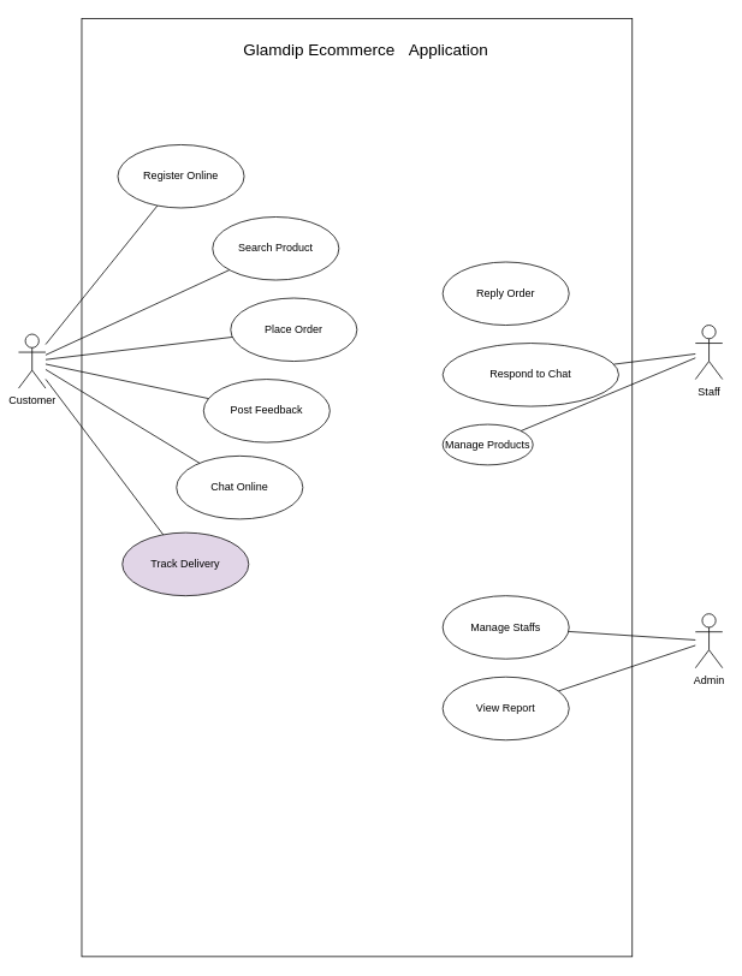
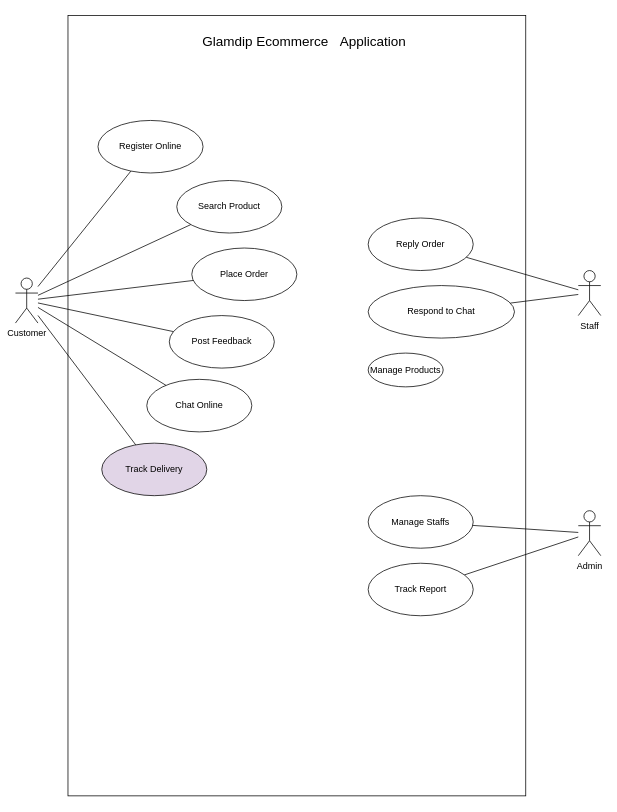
  <mxCell id="0" />
  <mxCell id="1" parent="0" />
  <mxCell id="2" value="" style="rounded=0;whiteSpace=wrap;html=1;movable=0;resizable=0;rotatable=0;deletable=0;editable=0;locked=1;connectable=0;" vertex="1" parent="1"><mxGeometry x="90" y="20" width="610" height="1040" as="geometry" /></mxCell>
  <mxCell id="3" value="Glamdip Ecommerce&amp;nbsp; &amp;nbsp;Application" style="text;html=1;align=center;verticalAlign=middle;whiteSpace=wrap;rounded=0;fontSize=18;" vertex="1" parent="1"><mxGeometry x="260" y="40" width="290" height="30" as="geometry" /></mxCell>
  <mxCell id="4" style="rounded=1;orthogonalLoop=1;jettySize=auto;html=1;endArrow=none;endFill=0;" edge="1" parent="1" source="5" target="7"><mxGeometry relative="1" as="geometry" /></mxCell>
  <mxCell id="5" value="Customer" style="shape=umlActor;verticalLabelPosition=bottom;verticalAlign=top;html=1;outlineConnect=0;" vertex="1" parent="1"><mxGeometry x="20" y="370" width="30" height="60" as="geometry" /></mxCell>
  <mxCell id="6" value="Staff" style="shape=umlActor;verticalLabelPosition=bottom;verticalAlign=top;html=1;outlineConnect=0;" vertex="1" parent="1"><mxGeometry x="770" y="360" width="30" height="60" as="geometry" /></mxCell>
  <mxCell id="7" value="Register Online" style="ellipse;whiteSpace=wrap;html=1;" vertex="1" parent="1"><mxGeometry x="130" y="160" width="140" height="70" as="geometry" /></mxCell>
  <mxCell id="8" value="Search Product" style="ellipse;whiteSpace=wrap;html=1;" vertex="1" parent="1"><mxGeometry x="235" y="240" width="140" height="70" as="geometry" /></mxCell>
  <mxCell id="9" value="Place Order" style="ellipse;whiteSpace=wrap;html=1;" vertex="1" parent="1"><mxGeometry x="255" y="330" width="140" height="70" as="geometry" /></mxCell>
  <mxCell id="10" value="Post Feedback" style="ellipse;whiteSpace=wrap;html=1;" vertex="1" parent="1"><mxGeometry x="225" y="420" width="140" height="70" as="geometry" /></mxCell>
  <mxCell id="11" value="Chat Online" style="ellipse;whiteSpace=wrap;html=1;" vertex="1" parent="1"><mxGeometry x="195" y="505" width="140" height="70" as="geometry" /></mxCell>
  <mxCell id="12" value="Track Delivery" style="ellipse;whiteSpace=wrap;html=1;fillColor=#e1d5e7;" vertex="1" parent="1"><mxGeometry x="135" y="590" width="140" height="70" as="geometry" /></mxCell>
  <mxCell id="13" style="rounded=1;orthogonalLoop=1;jettySize=auto;html=1;endArrow=none;endFill=0;" edge="1" parent="1" source="5" target="8"><mxGeometry relative="1" as="geometry"><mxPoint x="60" y="393" as="sourcePoint" /><mxPoint x="197" y="237" as="targetPoint" /></mxGeometry></mxCell>
  <mxCell id="14" style="rounded=1;orthogonalLoop=1;jettySize=auto;html=1;endArrow=none;endFill=0;" edge="1" parent="1" source="5" target="11"><mxGeometry relative="1" as="geometry"><mxPoint x="60" y="403" as="sourcePoint" /><mxPoint x="255" y="309" as="targetPoint" /></mxGeometry></mxCell>
  <mxCell id="15" style="rounded=1;orthogonalLoop=1;jettySize=auto;html=1;endArrow=none;endFill=0;" edge="1" parent="1" source="5" target="10"><mxGeometry relative="1" as="geometry"><mxPoint x="70" y="413" as="sourcePoint" /><mxPoint x="265" y="319" as="targetPoint" /></mxGeometry></mxCell>
  <mxCell id="16" style="rounded=1;orthogonalLoop=1;jettySize=auto;html=1;endArrow=none;endFill=0;" edge="1" parent="1" source="5" target="9"><mxGeometry relative="1" as="geometry"><mxPoint x="80" y="423" as="sourcePoint" /><mxPoint x="275" y="329" as="targetPoint" /></mxGeometry></mxCell>
  <mxCell id="17" style="rounded=1;orthogonalLoop=1;jettySize=auto;html=1;endArrow=none;endFill=0;" edge="1" parent="1" source="5" target="12"><mxGeometry relative="1" as="geometry"><mxPoint x="70" y="413" as="sourcePoint" /><mxPoint x="233" y="522" as="targetPoint" /></mxGeometry></mxCell>
  <mxCell id="18" value="Manage Products" style="ellipse;whiteSpace=wrap;html=1;" vertex="1" parent="1"><mxGeometry x="490" y="470" width="100" height="45" as="geometry" /></mxCell>
  <mxCell id="19" value="Reply Order" style="ellipse;whiteSpace=wrap;html=1;" vertex="1" parent="1"><mxGeometry x="490" y="290" width="140" height="70" as="geometry" /></mxCell>
  <mxCell id="20" value="Respond to Chat" style="ellipse;whiteSpace=wrap;html=1;" vertex="1" parent="1"><mxGeometry x="490" y="380" width="195" height="70" as="geometry" /></mxCell>
- <mxCell id="21" style="rounded=1;orthogonalLoop=1;jettySize=auto;html=1;endArrow=none;endFill=0;" edge="1" parent="1" source="18" target="6"><mxGeometry relative="1" as="geometry"><mxPoint x="60" y="403" as="sourcePoint" /><mxPoint x="255" y="309" as="targetPoint" /></mxGeometry></mxCell>
+ <mxCell id="22" style="rounded=1;orthogonalLoop=1;jettySize=auto;html=1;endArrow=none;endFill=0;" edge="1" parent="1" source="19" target="6"><mxGeometry relative="1" as="geometry"><mxPoint x="619" y="310" as="sourcePoint" /><mxPoint x="780" y="392" as="targetPoint" /></mxGeometry></mxCell>
  <mxCell id="23" style="rounded=1;orthogonalLoop=1;jettySize=auto;html=1;endArrow=none;endFill=0;" edge="1" parent="1" source="20" target="6"><mxGeometry relative="1" as="geometry"><mxPoint x="640" y="396" as="sourcePoint" /><mxPoint x="780" y="400" as="targetPoint" /></mxGeometry></mxCell>
  <mxCell id="24" value="Admin" style="shape=umlActor;verticalLabelPosition=bottom;verticalAlign=top;html=1;outlineConnect=0;" vertex="1" parent="1"><mxGeometry x="770" y="680" width="30" height="60" as="geometry" /></mxCell>
  <mxCell id="25" value="Manage Staffs" style="ellipse;whiteSpace=wrap;html=1;" vertex="1" parent="1"><mxGeometry x="490" y="660" width="140" height="70" as="geometry" /></mxCell>
- <mxCell id="26" value="View Report" style="ellipse;whiteSpace=wrap;html=1;" vertex="1" parent="1"><mxGeometry x="490" y="750" width="140" height="70" as="geometry" /></mxCell>
+ <mxCell id="26" value="Track Report" style="ellipse;whiteSpace=wrap;html=1;" vertex="1" parent="1"><mxGeometry x="490" y="750" width="140" height="70" as="geometry" /></mxCell>
  <mxCell id="27" style="rounded=1;orthogonalLoop=1;jettySize=auto;html=1;endArrow=none;endFill=0;" edge="1" parent="1" source="25" target="24"><mxGeometry relative="1" as="geometry"><mxPoint x="619" y="490" as="sourcePoint" /><mxPoint x="780" y="408" as="targetPoint" /></mxGeometry></mxCell>
  <mxCell id="28" style="rounded=1;orthogonalLoop=1;jettySize=auto;html=1;endArrow=none;endFill=0;" edge="1" parent="1" source="26" target="24"><mxGeometry relative="1" as="geometry"><mxPoint x="639" y="710" as="sourcePoint" /><mxPoint x="780" y="719" as="targetPoint" /></mxGeometry></mxCell>
